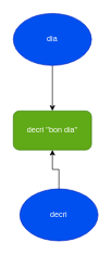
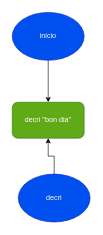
  <mxCell id="0" />
  <mxCell id="1" parent="0" />
  <mxCell id="2" value="" style="edgeStyle=orthogonalEdgeStyle;rounded=0;orthogonalLoop=1;jettySize=auto;html=1;" edge="1" parent="1" source="3" target="4"><mxGeometry relative="1" as="geometry" /></mxCell>
- <mxCell id="3" value="dia" style="ellipse;whiteSpace=wrap;html=1;fillColor=#0050ef;fontColor=#ffffff;strokeColor=#001DBC;" vertex="1" parent="1"><mxGeometry x="20" y="20" width="120" height="80" as="geometry" /></mxCell>
+ <mxCell id="3" value="inicio" style="ellipse;whiteSpace=wrap;html=1;fillColor=#0050ef;fontColor=#ffffff;strokeColor=#001DBC;" vertex="1" parent="1"><mxGeometry x="20" y="20" width="120" height="80" as="geometry" /></mxCell>
  <mxCell id="4" value="decri &quot;bon dia&quot;" style="rounded=1;whiteSpace=wrap;html=1;fillColor=#60a917;fontColor=#ffffff;strokeColor=#2D7600;" vertex="1" parent="1"><mxGeometry x="20" y="170" width="120" height="60" as="geometry" /></mxCell>
  <mxCell id="5" value="" style="edgeStyle=orthogonalEdgeStyle;rounded=0;orthogonalLoop=1;jettySize=auto;html=1;" edge="1" parent="1" source="6" target="4"><mxGeometry relative="1" as="geometry" /></mxCell>
  <mxCell id="6" value="decri" style="ellipse;whiteSpace=wrap;html=1;fillColor=#0050ef;fontColor=#ffffff;strokeColor=#001DBC;" vertex="1" parent="1"><mxGeometry x="30" y="290" width="120" height="80" as="geometry" /></mxCell>
